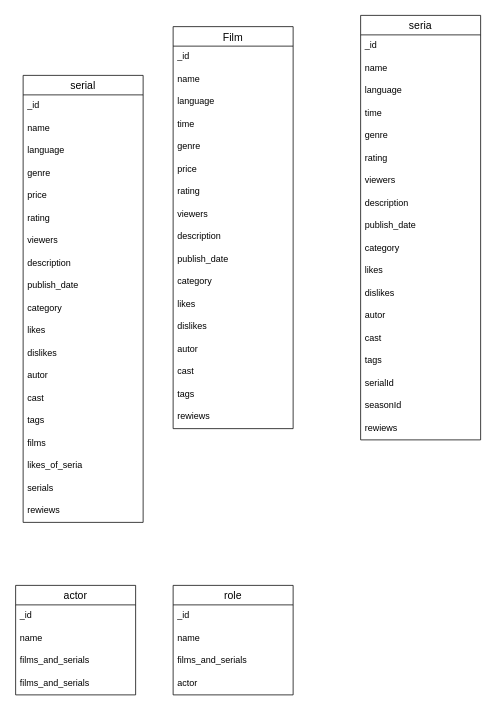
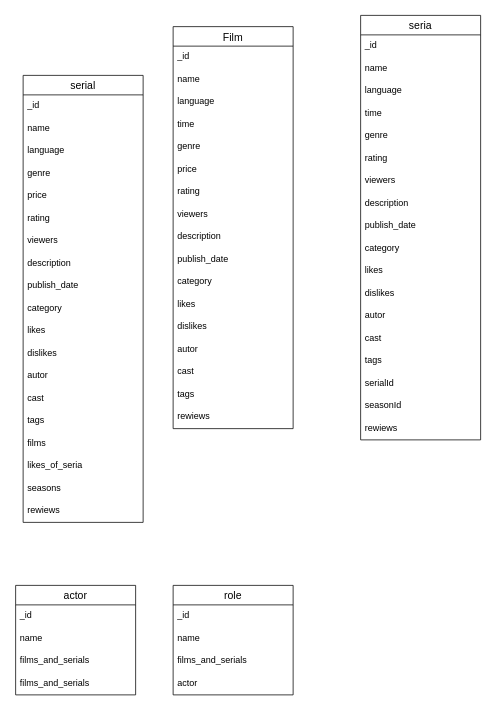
  <mxCell id="0" />
  <mxCell id="1" parent="0" />
  <mxCell id="2" value="Film" style="swimlane;fontStyle=0;childLayout=stackLayout;horizontal=1;startSize=26;horizontalStack=0;resizeParent=1;resizeParentMax=0;resizeLast=0;collapsible=1;marginBottom=0;align=center;fontSize=14;" vertex="1" parent="1"><mxGeometry x="230" y="35" width="160" height="536" as="geometry" /></mxCell>
  <mxCell id="3" value="_id" style="text;strokeColor=none;fillColor=none;spacingLeft=4;spacingRight=4;overflow=hidden;rotatable=0;points=[[0,0.5],[1,0.5]];portConstraint=eastwest;fontSize=12;" vertex="1" parent="2"><mxGeometry y="26" width="160" height="30" as="geometry" /></mxCell>
  <mxCell id="4" value="name" style="text;strokeColor=none;fillColor=none;spacingLeft=4;spacingRight=4;overflow=hidden;rotatable=0;points=[[0,0.5],[1,0.5]];portConstraint=eastwest;fontSize=12;" vertex="1" parent="2"><mxGeometry y="56" width="160" height="30" as="geometry" /></mxCell>
  <mxCell id="5" value="language" style="text;strokeColor=none;fillColor=none;spacingLeft=4;spacingRight=4;overflow=hidden;rotatable=0;points=[[0,0.5],[1,0.5]];portConstraint=eastwest;fontSize=12;" vertex="1" parent="2"><mxGeometry y="86" width="160" height="30" as="geometry" /></mxCell>
  <mxCell id="6" value="time" style="text;strokeColor=none;fillColor=none;spacingLeft=4;spacingRight=4;overflow=hidden;rotatable=0;points=[[0,0.5],[1,0.5]];portConstraint=eastwest;fontSize=12;" vertex="1" parent="2"><mxGeometry y="116" width="160" height="30" as="geometry" /></mxCell>
  <mxCell id="7" value="genre" style="text;strokeColor=none;fillColor=none;spacingLeft=4;spacingRight=4;overflow=hidden;rotatable=0;points=[[0,0.5],[1,0.5]];portConstraint=eastwest;fontSize=12;" vertex="1" parent="2"><mxGeometry y="146" width="160" height="30" as="geometry" /></mxCell>
  <mxCell id="8" value="price" style="text;strokeColor=none;fillColor=none;spacingLeft=4;spacingRight=4;overflow=hidden;rotatable=0;points=[[0,0.5],[1,0.5]];portConstraint=eastwest;fontSize=12;" vertex="1" parent="2"><mxGeometry y="176" width="160" height="30" as="geometry" /></mxCell>
  <mxCell id="9" value="rating" style="text;strokeColor=none;fillColor=none;spacingLeft=4;spacingRight=4;overflow=hidden;rotatable=0;points=[[0,0.5],[1,0.5]];portConstraint=eastwest;fontSize=12;" vertex="1" parent="2"><mxGeometry y="206" width="160" height="30" as="geometry" /></mxCell>
  <mxCell id="10" value="viewers" style="text;strokeColor=none;fillColor=none;spacingLeft=4;spacingRight=4;overflow=hidden;rotatable=0;points=[[0,0.5],[1,0.5]];portConstraint=eastwest;fontSize=12;" vertex="1" parent="2"><mxGeometry y="236" width="160" height="30" as="geometry" /></mxCell>
  <mxCell id="11" value="description" style="text;strokeColor=none;fillColor=none;spacingLeft=4;spacingRight=4;overflow=hidden;rotatable=0;points=[[0,0.5],[1,0.5]];portConstraint=eastwest;fontSize=12;" vertex="1" parent="2"><mxGeometry y="266" width="160" height="30" as="geometry" /></mxCell>
  <mxCell id="12" value="publish_date" style="text;strokeColor=none;fillColor=none;spacingLeft=4;spacingRight=4;overflow=hidden;rotatable=0;points=[[0,0.5],[1,0.5]];portConstraint=eastwest;fontSize=12;" vertex="1" parent="2"><mxGeometry y="296" width="160" height="30" as="geometry" /></mxCell>
  <mxCell id="13" value="category" style="text;strokeColor=none;fillColor=none;spacingLeft=4;spacingRight=4;overflow=hidden;rotatable=0;points=[[0,0.5],[1,0.5]];portConstraint=eastwest;fontSize=12;" vertex="1" parent="2"><mxGeometry y="326" width="160" height="30" as="geometry" /></mxCell>
  <mxCell id="14" value="likes" style="text;strokeColor=none;fillColor=none;spacingLeft=4;spacingRight=4;overflow=hidden;rotatable=0;points=[[0,0.5],[1,0.5]];portConstraint=eastwest;fontSize=12;" vertex="1" parent="2"><mxGeometry y="356" width="160" height="30" as="geometry" /></mxCell>
  <mxCell id="15" value="dislikes" style="text;strokeColor=none;fillColor=none;spacingLeft=4;spacingRight=4;overflow=hidden;rotatable=0;points=[[0,0.5],[1,0.5]];portConstraint=eastwest;fontSize=12;" vertex="1" parent="2"><mxGeometry y="386" width="160" height="30" as="geometry" /></mxCell>
  <mxCell id="16" value="autor" style="text;strokeColor=none;fillColor=none;spacingLeft=4;spacingRight=4;overflow=hidden;rotatable=0;points=[[0,0.5],[1,0.5]];portConstraint=eastwest;fontSize=12;" vertex="1" parent="2"><mxGeometry y="416" width="160" height="30" as="geometry" /></mxCell>
  <mxCell id="17" value="cast" style="text;strokeColor=none;fillColor=none;spacingLeft=4;spacingRight=4;overflow=hidden;rotatable=0;points=[[0,0.5],[1,0.5]];portConstraint=eastwest;fontSize=12;" vertex="1" parent="2"><mxGeometry y="446" width="160" height="30" as="geometry" /></mxCell>
  <mxCell id="18" value="tags" style="text;strokeColor=none;fillColor=none;spacingLeft=4;spacingRight=4;overflow=hidden;rotatable=0;points=[[0,0.5],[1,0.5]];portConstraint=eastwest;fontSize=12;" vertex="1" parent="2"><mxGeometry y="476" width="160" height="30" as="geometry" /></mxCell>
  <mxCell id="19" value="rewiews" style="text;strokeColor=none;fillColor=none;spacingLeft=4;spacingRight=4;overflow=hidden;rotatable=0;points=[[0,0.5],[1,0.5]];portConstraint=eastwest;fontSize=12;" vertex="1" parent="2"><mxGeometry y="506" width="160" height="30" as="geometry" /></mxCell>
  <mxCell id="20" value="serial" style="swimlane;fontStyle=0;childLayout=stackLayout;horizontal=1;startSize=26;horizontalStack=0;resizeParent=1;resizeParentMax=0;resizeLast=0;collapsible=1;marginBottom=0;align=center;fontSize=14;" vertex="1" parent="1"><mxGeometry x="30" y="100" width="160" height="596" as="geometry" /></mxCell>
  <mxCell id="21" value="_id" style="text;strokeColor=none;fillColor=none;spacingLeft=4;spacingRight=4;overflow=hidden;rotatable=0;points=[[0,0.5],[1,0.5]];portConstraint=eastwest;fontSize=12;" vertex="1" parent="20"><mxGeometry y="26" width="160" height="30" as="geometry" /></mxCell>
  <mxCell id="22" value="name" style="text;strokeColor=none;fillColor=none;spacingLeft=4;spacingRight=4;overflow=hidden;rotatable=0;points=[[0,0.5],[1,0.5]];portConstraint=eastwest;fontSize=12;" vertex="1" parent="20"><mxGeometry y="56" width="160" height="30" as="geometry" /></mxCell>
  <mxCell id="23" value="language" style="text;strokeColor=none;fillColor=none;spacingLeft=4;spacingRight=4;overflow=hidden;rotatable=0;points=[[0,0.5],[1,0.5]];portConstraint=eastwest;fontSize=12;" vertex="1" parent="20"><mxGeometry y="86" width="160" height="30" as="geometry" /></mxCell>
  <mxCell id="24" value="genre" style="text;strokeColor=none;fillColor=none;spacingLeft=4;spacingRight=4;overflow=hidden;rotatable=0;points=[[0,0.5],[1,0.5]];portConstraint=eastwest;fontSize=12;" vertex="1" parent="20"><mxGeometry y="116" width="160" height="30" as="geometry" /></mxCell>
  <mxCell id="25" value="price" style="text;strokeColor=none;fillColor=none;spacingLeft=4;spacingRight=4;overflow=hidden;rotatable=0;points=[[0,0.5],[1,0.5]];portConstraint=eastwest;fontSize=12;" vertex="1" parent="20"><mxGeometry y="146" width="160" height="30" as="geometry" /></mxCell>
  <mxCell id="26" value="rating" style="text;strokeColor=none;fillColor=none;spacingLeft=4;spacingRight=4;overflow=hidden;rotatable=0;points=[[0,0.5],[1,0.5]];portConstraint=eastwest;fontSize=12;" vertex="1" parent="20"><mxGeometry y="176" width="160" height="30" as="geometry" /></mxCell>
  <mxCell id="27" value="viewers" style="text;strokeColor=none;fillColor=none;spacingLeft=4;spacingRight=4;overflow=hidden;rotatable=0;points=[[0,0.5],[1,0.5]];portConstraint=eastwest;fontSize=12;" vertex="1" parent="20"><mxGeometry y="206" width="160" height="30" as="geometry" /></mxCell>
  <mxCell id="28" value="description" style="text;strokeColor=none;fillColor=none;spacingLeft=4;spacingRight=4;overflow=hidden;rotatable=0;points=[[0,0.5],[1,0.5]];portConstraint=eastwest;fontSize=12;" vertex="1" parent="20"><mxGeometry y="236" width="160" height="30" as="geometry" /></mxCell>
  <mxCell id="29" value="publish_date" style="text;strokeColor=none;fillColor=none;spacingLeft=4;spacingRight=4;overflow=hidden;rotatable=0;points=[[0,0.5],[1,0.5]];portConstraint=eastwest;fontSize=12;" vertex="1" parent="20"><mxGeometry y="266" width="160" height="30" as="geometry" /></mxCell>
  <mxCell id="30" value="category" style="text;strokeColor=none;fillColor=none;spacingLeft=4;spacingRight=4;overflow=hidden;rotatable=0;points=[[0,0.5],[1,0.5]];portConstraint=eastwest;fontSize=12;" vertex="1" parent="20"><mxGeometry y="296" width="160" height="30" as="geometry" /></mxCell>
  <mxCell id="31" value="likes" style="text;strokeColor=none;fillColor=none;spacingLeft=4;spacingRight=4;overflow=hidden;rotatable=0;points=[[0,0.5],[1,0.5]];portConstraint=eastwest;fontSize=12;" vertex="1" parent="20"><mxGeometry y="326" width="160" height="30" as="geometry" /></mxCell>
  <mxCell id="32" value="dislikes" style="text;strokeColor=none;fillColor=none;spacingLeft=4;spacingRight=4;overflow=hidden;rotatable=0;points=[[0,0.5],[1,0.5]];portConstraint=eastwest;fontSize=12;" vertex="1" parent="20"><mxGeometry y="356" width="160" height="30" as="geometry" /></mxCell>
  <mxCell id="33" value="autor" style="text;strokeColor=none;fillColor=none;spacingLeft=4;spacingRight=4;overflow=hidden;rotatable=0;points=[[0,0.5],[1,0.5]];portConstraint=eastwest;fontSize=12;" vertex="1" parent="20"><mxGeometry y="386" width="160" height="30" as="geometry" /></mxCell>
  <mxCell id="34" value="cast" style="text;strokeColor=none;fillColor=none;spacingLeft=4;spacingRight=4;overflow=hidden;rotatable=0;points=[[0,0.5],[1,0.5]];portConstraint=eastwest;fontSize=12;" vertex="1" parent="20"><mxGeometry y="416" width="160" height="30" as="geometry" /></mxCell>
  <mxCell id="35" value="tags" style="text;strokeColor=none;fillColor=none;spacingLeft=4;spacingRight=4;overflow=hidden;rotatable=0;points=[[0,0.5],[1,0.5]];portConstraint=eastwest;fontSize=12;" vertex="1" parent="20"><mxGeometry y="446" width="160" height="30" as="geometry" /></mxCell>
  <mxCell id="36" value="films" style="text;strokeColor=none;fillColor=none;spacingLeft=4;spacingRight=4;overflow=hidden;rotatable=0;points=[[0,0.5],[1,0.5]];portConstraint=eastwest;fontSize=12;" vertex="1" parent="20"><mxGeometry y="476" width="160" height="30" as="geometry" /></mxCell>
  <mxCell id="37" value="likes_of_seria" style="text;strokeColor=none;fillColor=none;spacingLeft=4;spacingRight=4;overflow=hidden;rotatable=0;points=[[0,0.5],[1,0.5]];portConstraint=eastwest;fontSize=12;" vertex="1" parent="20"><mxGeometry y="506" width="160" height="30" as="geometry" /></mxCell>
- <mxCell id="38" value="serials" style="text;strokeColor=none;fillColor=none;spacingLeft=4;spacingRight=4;overflow=hidden;rotatable=0;points=[[0,0.5],[1,0.5]];portConstraint=eastwest;fontSize=12;" vertex="1" parent="20"><mxGeometry y="536" width="160" height="30" as="geometry" /></mxCell>
+ <mxCell id="38" value="seasons" style="text;strokeColor=none;fillColor=none;spacingLeft=4;spacingRight=4;overflow=hidden;rotatable=0;points=[[0,0.5],[1,0.5]];portConstraint=eastwest;fontSize=12;" vertex="1" parent="20"><mxGeometry y="536" width="160" height="30" as="geometry" /></mxCell>
  <mxCell id="39" value="rewiews" style="text;strokeColor=none;fillColor=none;spacingLeft=4;spacingRight=4;overflow=hidden;rotatable=0;points=[[0,0.5],[1,0.5]];portConstraint=eastwest;fontSize=12;" vertex="1" parent="20"><mxGeometry y="566" width="160" height="30" as="geometry" /></mxCell>
  <mxCell id="40" value="seria" style="swimlane;fontStyle=0;childLayout=stackLayout;horizontal=1;startSize=26;horizontalStack=0;resizeParent=1;resizeParentMax=0;resizeLast=0;collapsible=1;marginBottom=0;align=center;fontSize=14;" vertex="1" parent="1"><mxGeometry x="480" y="20" width="160" height="566" as="geometry" /></mxCell>
  <mxCell id="41" value="_id" style="text;strokeColor=none;fillColor=none;spacingLeft=4;spacingRight=4;overflow=hidden;rotatable=0;points=[[0,0.5],[1,0.5]];portConstraint=eastwest;fontSize=12;" vertex="1" parent="40"><mxGeometry y="26" width="160" height="30" as="geometry" /></mxCell>
  <mxCell id="42" value="name" style="text;strokeColor=none;fillColor=none;spacingLeft=4;spacingRight=4;overflow=hidden;rotatable=0;points=[[0,0.5],[1,0.5]];portConstraint=eastwest;fontSize=12;" vertex="1" parent="40"><mxGeometry y="56" width="160" height="30" as="geometry" /></mxCell>
  <mxCell id="43" value="language" style="text;strokeColor=none;fillColor=none;spacingLeft=4;spacingRight=4;overflow=hidden;rotatable=0;points=[[0,0.5],[1,0.5]];portConstraint=eastwest;fontSize=12;" vertex="1" parent="40"><mxGeometry y="86" width="160" height="30" as="geometry" /></mxCell>
  <mxCell id="44" value="time" style="text;strokeColor=none;fillColor=none;spacingLeft=4;spacingRight=4;overflow=hidden;rotatable=0;points=[[0,0.5],[1,0.5]];portConstraint=eastwest;fontSize=12;" vertex="1" parent="40"><mxGeometry y="116" width="160" height="30" as="geometry" /></mxCell>
  <mxCell id="45" value="genre" style="text;strokeColor=none;fillColor=none;spacingLeft=4;spacingRight=4;overflow=hidden;rotatable=0;points=[[0,0.5],[1,0.5]];portConstraint=eastwest;fontSize=12;" vertex="1" parent="40"><mxGeometry y="146" width="160" height="30" as="geometry" /></mxCell>
  <mxCell id="46" value="rating" style="text;strokeColor=none;fillColor=none;spacingLeft=4;spacingRight=4;overflow=hidden;rotatable=0;points=[[0,0.5],[1,0.5]];portConstraint=eastwest;fontSize=12;" vertex="1" parent="40"><mxGeometry y="176" width="160" height="30" as="geometry" /></mxCell>
  <mxCell id="47" value="viewers" style="text;strokeColor=none;fillColor=none;spacingLeft=4;spacingRight=4;overflow=hidden;rotatable=0;points=[[0,0.5],[1,0.5]];portConstraint=eastwest;fontSize=12;" vertex="1" parent="40"><mxGeometry y="206" width="160" height="30" as="geometry" /></mxCell>
  <mxCell id="48" value="description" style="text;strokeColor=none;fillColor=none;spacingLeft=4;spacingRight=4;overflow=hidden;rotatable=0;points=[[0,0.5],[1,0.5]];portConstraint=eastwest;fontSize=12;" vertex="1" parent="40"><mxGeometry y="236" width="160" height="30" as="geometry" /></mxCell>
  <mxCell id="49" value="publish_date" style="text;strokeColor=none;fillColor=none;spacingLeft=4;spacingRight=4;overflow=hidden;rotatable=0;points=[[0,0.5],[1,0.5]];portConstraint=eastwest;fontSize=12;" vertex="1" parent="40"><mxGeometry y="266" width="160" height="30" as="geometry" /></mxCell>
  <mxCell id="50" value="category" style="text;strokeColor=none;fillColor=none;spacingLeft=4;spacingRight=4;overflow=hidden;rotatable=0;points=[[0,0.5],[1,0.5]];portConstraint=eastwest;fontSize=12;" vertex="1" parent="40"><mxGeometry y="296" width="160" height="30" as="geometry" /></mxCell>
  <mxCell id="51" value="likes" style="text;strokeColor=none;fillColor=none;spacingLeft=4;spacingRight=4;overflow=hidden;rotatable=0;points=[[0,0.5],[1,0.5]];portConstraint=eastwest;fontSize=12;" vertex="1" parent="40"><mxGeometry y="326" width="160" height="30" as="geometry" /></mxCell>
  <mxCell id="52" value="dislikes" style="text;strokeColor=none;fillColor=none;spacingLeft=4;spacingRight=4;overflow=hidden;rotatable=0;points=[[0,0.5],[1,0.5]];portConstraint=eastwest;fontSize=12;" vertex="1" parent="40"><mxGeometry y="356" width="160" height="30" as="geometry" /></mxCell>
  <mxCell id="53" value="autor" style="text;strokeColor=none;fillColor=none;spacingLeft=4;spacingRight=4;overflow=hidden;rotatable=0;points=[[0,0.5],[1,0.5]];portConstraint=eastwest;fontSize=12;" vertex="1" parent="40"><mxGeometry y="386" width="160" height="30" as="geometry" /></mxCell>
  <mxCell id="54" value="cast" style="text;strokeColor=none;fillColor=none;spacingLeft=4;spacingRight=4;overflow=hidden;rotatable=0;points=[[0,0.5],[1,0.5]];portConstraint=eastwest;fontSize=12;" vertex="1" parent="40"><mxGeometry y="416" width="160" height="30" as="geometry" /></mxCell>
  <mxCell id="55" value="tags" style="text;strokeColor=none;fillColor=none;spacingLeft=4;spacingRight=4;overflow=hidden;rotatable=0;points=[[0,0.5],[1,0.5]];portConstraint=eastwest;fontSize=12;" vertex="1" parent="40"><mxGeometry y="446" width="160" height="30" as="geometry" /></mxCell>
  <mxCell id="56" value="serialId" style="text;strokeColor=none;fillColor=none;spacingLeft=4;spacingRight=4;overflow=hidden;rotatable=0;points=[[0,0.5],[1,0.5]];portConstraint=eastwest;fontSize=12;" vertex="1" parent="40"><mxGeometry y="476" width="160" height="30" as="geometry" /></mxCell>
  <mxCell id="57" value="seasonId" style="text;strokeColor=none;fillColor=none;spacingLeft=4;spacingRight=4;overflow=hidden;rotatable=0;points=[[0,0.5],[1,0.5]];portConstraint=eastwest;fontSize=12;" vertex="1" parent="40"><mxGeometry y="506" width="160" height="30" as="geometry" /></mxCell>
  <mxCell id="58" value="rewiews" style="text;strokeColor=none;fillColor=none;spacingLeft=4;spacingRight=4;overflow=hidden;rotatable=0;points=[[0,0.5],[1,0.5]];portConstraint=eastwest;fontSize=12;" vertex="1" parent="40"><mxGeometry y="536" width="160" height="30" as="geometry" /></mxCell>
  <mxCell id="59" value="actor" style="swimlane;fontStyle=0;childLayout=stackLayout;horizontal=1;startSize=26;horizontalStack=0;resizeParent=1;resizeParentMax=0;resizeLast=0;collapsible=1;marginBottom=0;align=center;fontSize=14;" vertex="1" parent="1"><mxGeometry x="20" y="780" width="160" height="146" as="geometry" /></mxCell>
  <mxCell id="60" value="_id" style="text;strokeColor=none;fillColor=none;spacingLeft=4;spacingRight=4;overflow=hidden;rotatable=0;points=[[0,0.5],[1,0.5]];portConstraint=eastwest;fontSize=12;" vertex="1" parent="59"><mxGeometry y="26" width="160" height="30" as="geometry" /></mxCell>
  <mxCell id="61" value="name" style="text;strokeColor=none;fillColor=none;spacingLeft=4;spacingRight=4;overflow=hidden;rotatable=0;points=[[0,0.5],[1,0.5]];portConstraint=eastwest;fontSize=12;" vertex="1" parent="59"><mxGeometry y="56" width="160" height="30" as="geometry" /></mxCell>
  <mxCell id="62" value="films_and_serials" style="text;strokeColor=none;fillColor=none;spacingLeft=4;spacingRight=4;overflow=hidden;rotatable=0;points=[[0,0.5],[1,0.5]];portConstraint=eastwest;fontSize=12;" vertex="1" parent="59"><mxGeometry y="86" width="160" height="30" as="geometry" /></mxCell>
  <mxCell id="63" value="films_and_serials" style="text;strokeColor=none;fillColor=none;spacingLeft=4;spacingRight=4;overflow=hidden;rotatable=0;points=[[0,0.5],[1,0.5]];portConstraint=eastwest;fontSize=12;" vertex="1" parent="59"><mxGeometry y="116" width="160" height="30" as="geometry" /></mxCell>
  <mxCell id="64" value="role" style="swimlane;fontStyle=0;childLayout=stackLayout;horizontal=1;startSize=26;horizontalStack=0;resizeParent=1;resizeParentMax=0;resizeLast=0;collapsible=1;marginBottom=0;align=center;fontSize=14;" vertex="1" parent="1"><mxGeometry x="230" y="780" width="160" height="146" as="geometry" /></mxCell>
  <mxCell id="65" value="_id" style="text;strokeColor=none;fillColor=none;spacingLeft=4;spacingRight=4;overflow=hidden;rotatable=0;points=[[0,0.5],[1,0.5]];portConstraint=eastwest;fontSize=12;" vertex="1" parent="64"><mxGeometry y="26" width="160" height="30" as="geometry" /></mxCell>
  <mxCell id="66" value="name" style="text;strokeColor=none;fillColor=none;spacingLeft=4;spacingRight=4;overflow=hidden;rotatable=0;points=[[0,0.5],[1,0.5]];portConstraint=eastwest;fontSize=12;" vertex="1" parent="64"><mxGeometry y="56" width="160" height="30" as="geometry" /></mxCell>
  <mxCell id="67" value="films_and_serials" style="text;strokeColor=none;fillColor=none;spacingLeft=4;spacingRight=4;overflow=hidden;rotatable=0;points=[[0,0.5],[1,0.5]];portConstraint=eastwest;fontSize=12;" vertex="1" parent="64"><mxGeometry y="86" width="160" height="30" as="geometry" /></mxCell>
  <mxCell id="68" value="actor" style="text;strokeColor=none;fillColor=none;spacingLeft=4;spacingRight=4;overflow=hidden;rotatable=0;points=[[0,0.5],[1,0.5]];portConstraint=eastwest;fontSize=12;" vertex="1" parent="64"><mxGeometry y="116" width="160" height="30" as="geometry" /></mxCell>
